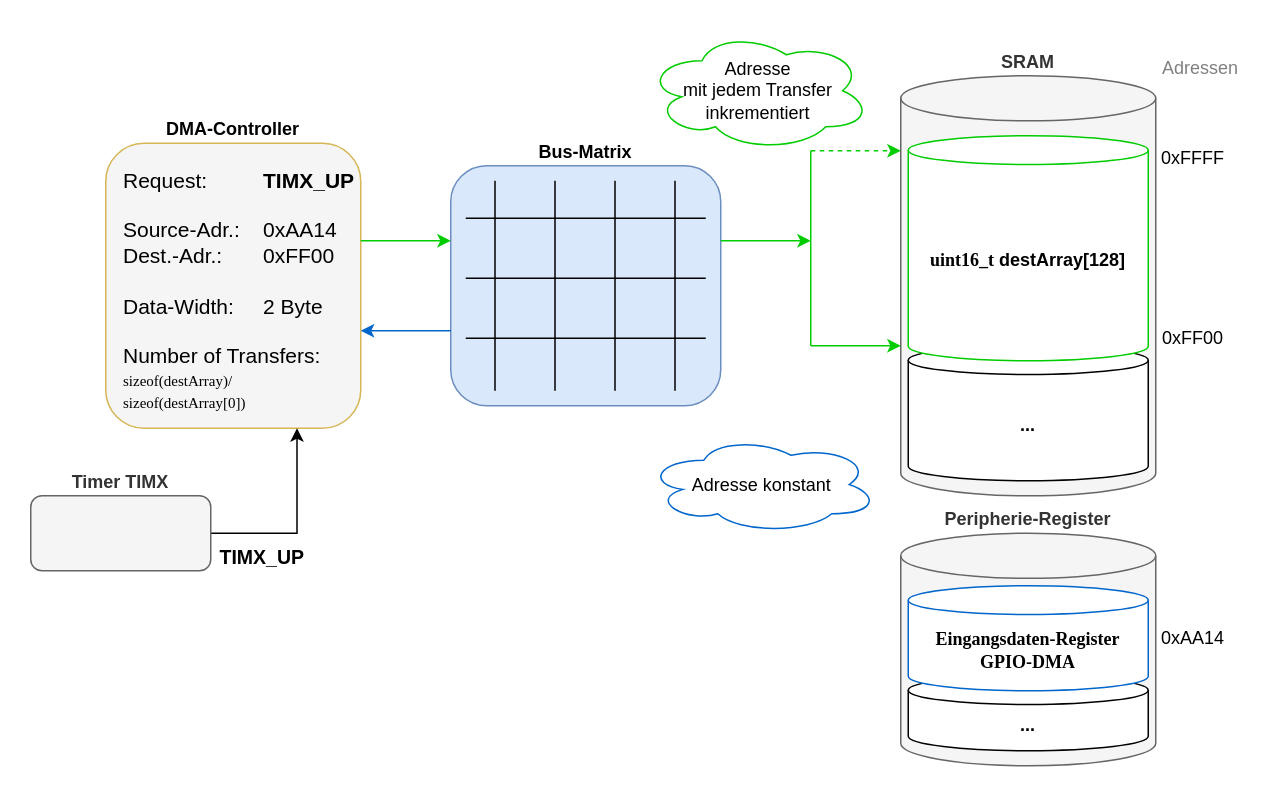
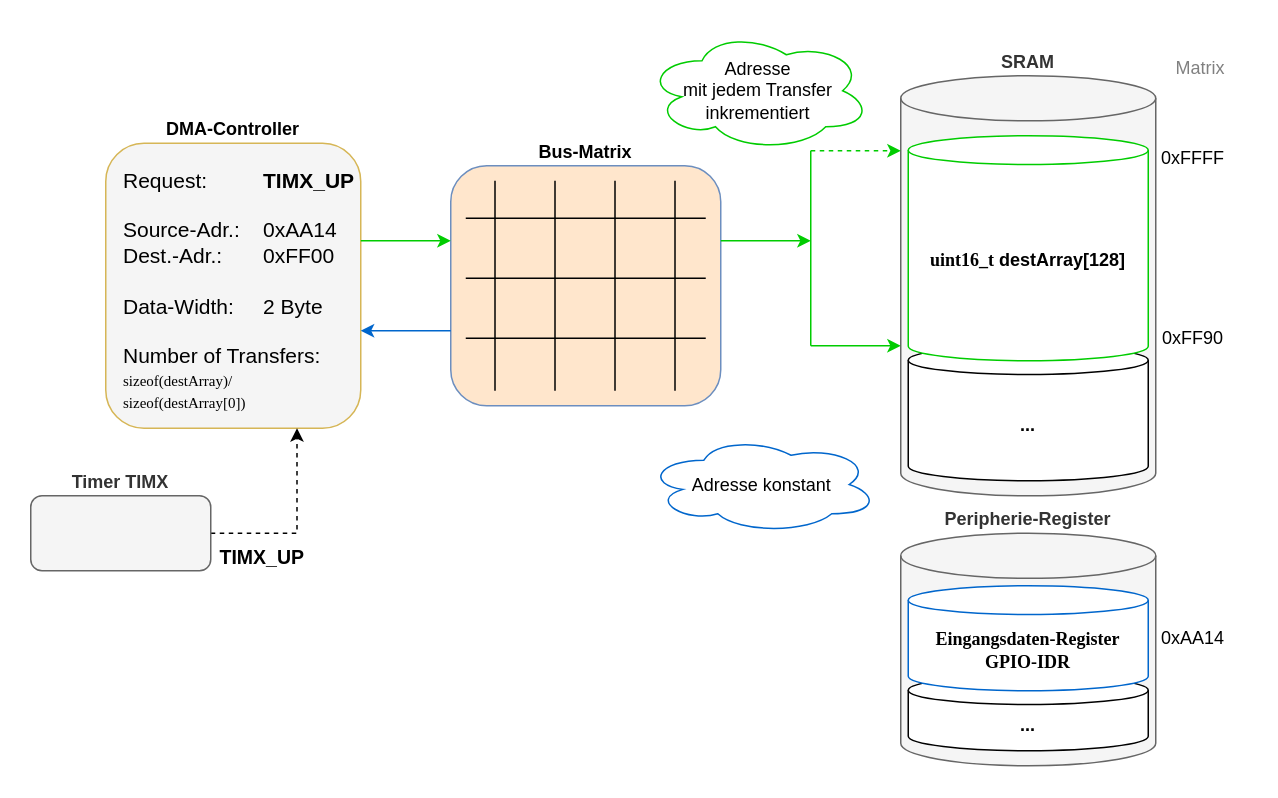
  <mxCell id="0" />
  <mxCell id="1" parent="0" />
  <mxCell id="2" value="" style="group" parent="1" vertex="1" connectable="0"><mxGeometry x="600" y="50" width="225" height="280" as="geometry" /></mxCell>
  <mxCell id="3" value="&lt;b&gt;SRAM&lt;/b&gt;" style="shape=cylinder3;whiteSpace=wrap;html=1;boundedLbl=1;backgroundOutline=1;size=15;labelPosition=center;verticalLabelPosition=top;align=center;verticalAlign=bottom;fillColor=#f5f5f5;fontColor=#333333;strokeColor=#666666;" parent="2" vertex="1"><mxGeometry width="170" height="280" as="geometry" /></mxCell>
  <mxCell id="4" value="&lt;b&gt;...&lt;/b&gt;" style="shape=cylinder3;whiteSpace=wrap;html=1;boundedLbl=1;backgroundOutline=1;size=9.6;" parent="2" vertex="1"><mxGeometry x="5" y="180" width="160" height="90" as="geometry" /></mxCell>
  <mxCell id="5" value="&lt;b&gt;&lt;font face=&quot;Lucida Console&quot;&gt;uint16_t&lt;/font&gt; destArray[128]&lt;/b&gt;" style="shape=cylinder3;whiteSpace=wrap;html=1;boundedLbl=1;backgroundOutline=1;size=9.6;strokeColor=#00CC00;" parent="2" vertex="1"><mxGeometry x="5" y="40" width="160" height="150" as="geometry" /></mxCell>
- <mxCell id="6" value="0xFF00" style="text;html=1;align=center;verticalAlign=middle;whiteSpace=wrap;rounded=0;" parent="2" vertex="1"><mxGeometry x="165" y="160" width="60" height="30" as="geometry" /></mxCell>
+ <mxCell id="6" value="0xFF90" style="text;html=1;align=center;verticalAlign=middle;whiteSpace=wrap;rounded=0;" parent="2" vertex="1"><mxGeometry x="165" y="160" width="60" height="30" as="geometry" /></mxCell>
  <mxCell id="7" value="0xFFFF" style="text;html=1;align=center;verticalAlign=middle;whiteSpace=wrap;rounded=0;" parent="2" vertex="1"><mxGeometry x="165" y="40" width="60" height="30" as="geometry" /></mxCell>
  <mxCell id="8" value="" style="group;labelPosition=center;verticalLabelPosition=top;align=center;verticalAlign=bottom;" parent="1" vertex="1" connectable="0"><mxGeometry x="300" y="110" width="180" height="160" as="geometry" /></mxCell>
- <mxCell id="9" value="&lt;b&gt;Bus-Matrix&lt;/b&gt;" style="rounded=1;whiteSpace=wrap;html=1;labelPosition=center;verticalLabelPosition=top;align=center;verticalAlign=bottom;fillColor=#dae8fc;strokeColor=#6c8ebf;" parent="8" vertex="1"><mxGeometry width="180" height="160" as="geometry" /></mxCell>
+ <mxCell id="9" value="&lt;b&gt;Bus-Matrix&lt;/b&gt;" style="rounded=1;whiteSpace=wrap;html=1;labelPosition=center;verticalLabelPosition=top;align=center;verticalAlign=bottom;fillColor=#ffe6cc;strokeColor=#6c8ebf;" parent="8" vertex="1"><mxGeometry width="180" height="160" as="geometry" /></mxCell>
  <mxCell id="10" value="" style="endArrow=none;html=1;rounded=0;" parent="8" edge="1"><mxGeometry width="50" height="50" relative="1" as="geometry"><mxPoint x="149.5" y="150" as="sourcePoint" /><mxPoint x="149.5" y="10" as="targetPoint" /></mxGeometry></mxCell>
  <mxCell id="11" value="" style="endArrow=none;html=1;rounded=0;" parent="8" edge="1"><mxGeometry width="50" height="50" relative="1" as="geometry"><mxPoint x="170" y="115" as="sourcePoint" /><mxPoint x="10" y="115" as="targetPoint" /></mxGeometry></mxCell>
  <mxCell id="12" value="" style="endArrow=none;html=1;rounded=0;" parent="8" edge="1"><mxGeometry width="50" height="50" relative="1" as="geometry"><mxPoint x="170" y="75" as="sourcePoint" /><mxPoint x="10" y="75" as="targetPoint" /></mxGeometry></mxCell>
  <mxCell id="13" value="" style="endArrow=none;html=1;rounded=0;" parent="8" edge="1"><mxGeometry width="50" height="50" relative="1" as="geometry"><mxPoint x="170" y="35" as="sourcePoint" /><mxPoint x="10" y="35" as="targetPoint" /></mxGeometry></mxCell>
  <mxCell id="14" value="" style="endArrow=none;html=1;rounded=0;" parent="8" edge="1"><mxGeometry width="50" height="50" relative="1" as="geometry"><mxPoint x="109.5" y="150" as="sourcePoint" /><mxPoint x="109.5" y="10" as="targetPoint" /></mxGeometry></mxCell>
  <mxCell id="15" value="" style="endArrow=none;html=1;rounded=0;" parent="8" edge="1"><mxGeometry width="50" height="50" relative="1" as="geometry"><mxPoint x="69.5" y="150" as="sourcePoint" /><mxPoint x="69.5" y="10" as="targetPoint" /></mxGeometry></mxCell>
  <mxCell id="16" value="" style="endArrow=none;html=1;rounded=0;" parent="8" edge="1"><mxGeometry width="50" height="50" relative="1" as="geometry"><mxPoint x="29.5" y="150" as="sourcePoint" /><mxPoint x="29.5" y="10" as="targetPoint" /></mxGeometry></mxCell>
  <mxCell id="17" value="&lt;b&gt;DMA-Controller&lt;/b&gt;" style="rounded=1;whiteSpace=wrap;html=1;labelPosition=center;verticalLabelPosition=top;align=center;verticalAlign=bottom;fillColor=#f5f5f5;strokeColor=#d6b656;" parent="1" vertex="1"><mxGeometry x="70" y="95" width="170" height="190" as="geometry" /></mxCell>
  <mxCell id="18" value="" style="endArrow=classic;html=1;rounded=0;strokeColor=light-dark(#00CC00,#EDEDED);" parent="1" edge="1"><mxGeometry width="50" height="50" relative="1" as="geometry"><mxPoint x="540" y="230" as="sourcePoint" /><mxPoint x="600" y="230" as="targetPoint" /></mxGeometry></mxCell>
  <mxCell id="19" value="" style="endArrow=classic;html=1;rounded=0;dashed=1;strokeColor=light-dark(#00CC00,#EDEDED);" parent="1" edge="1"><mxGeometry width="50" height="50" relative="1" as="geometry"><mxPoint x="540" y="100" as="sourcePoint" /><mxPoint x="600" y="100" as="targetPoint" /></mxGeometry></mxCell>
  <mxCell id="20" value="" style="endArrow=none;html=1;rounded=0;strokeColor=light-dark(#00CC00,#EDEDED);" parent="1" edge="1"><mxGeometry width="50" height="50" relative="1" as="geometry"><mxPoint x="540" y="100" as="sourcePoint" /><mxPoint x="540" y="230" as="targetPoint" /></mxGeometry></mxCell>
  <mxCell id="21" value="" style="endArrow=classic;html=1;rounded=0;strokeColor=light-dark(#00CC00,#EDEDED);" parent="1" edge="1"><mxGeometry width="50" height="50" relative="1" as="geometry"><mxPoint x="480" y="160" as="sourcePoint" /><mxPoint x="540" y="160" as="targetPoint" /></mxGeometry></mxCell>
  <mxCell id="22" value="" style="endArrow=classic;html=1;rounded=0;strokeColor=light-dark(#00CC00,#EDEDED);" parent="1" edge="1"><mxGeometry width="50" height="50" relative="1" as="geometry"><mxPoint x="240" y="160" as="sourcePoint" /><mxPoint x="300" y="160" as="targetPoint" /></mxGeometry></mxCell>
  <mxCell id="23" value="" style="endArrow=classic;html=1;rounded=0;strokeColor=#0066CC;" parent="1" edge="1"><mxGeometry width="50" height="50" relative="1" as="geometry"><mxPoint x="300" y="220" as="sourcePoint" /><mxPoint x="240" y="220" as="targetPoint" /></mxGeometry></mxCell>
  <mxCell id="24" value="&lt;font style=&quot;font-size: 14px;&quot;&gt;Request: &lt;span style=&quot;white-space: pre;&quot;&gt;&#09;&lt;/span&gt;&lt;span style=&quot;white-space: pre;&quot;&gt;&#09;&lt;/span&gt;&lt;b style=&quot;&quot;&gt;TIMX_UP&lt;/b&gt;&lt;/font&gt;&lt;div&gt;&lt;b&gt;&lt;font style=&quot;font-size: 14px;&quot;&gt;&lt;br&gt;&lt;/font&gt;&lt;/b&gt;&lt;div&gt;&lt;font style=&quot;font-size: 14px;&quot;&gt;Source-Adr.:&amp;nbsp;&lt;span style=&quot;white-space: pre;&quot;&gt;&#09;&lt;/span&gt;0xAA14&lt;/font&gt;&lt;/div&gt;&lt;div&gt;&lt;div&gt;&lt;font style=&quot;font-size: 14px;&quot;&gt;Dest.-Adr.:&amp;nbsp;&lt;span style=&quot;white-space: pre;&quot;&gt;&#09;&lt;/span&gt;0xFF00&lt;/font&gt;&lt;/div&gt;&lt;/div&gt;&lt;div&gt;&lt;font style=&quot;font-size: 14px;&quot;&gt;&lt;br&gt;&lt;/font&gt;&lt;/div&gt;&lt;div&gt;&lt;font style=&quot;font-size: 14px;&quot;&gt;Data-Width:&lt;span style=&quot;white-space: pre;&quot;&gt;&#09;&lt;/span&gt;2&amp;nbsp;Byte&lt;/font&gt;&lt;/div&gt;&lt;div&gt;&lt;font style=&quot;font-size: 14px;&quot;&gt;&lt;br&gt;&lt;/font&gt;&lt;/div&gt;&lt;div&gt;&lt;font style=&quot;font-size: 14px;&quot;&gt;Number of Transfers:&lt;/font&gt;&lt;/div&gt;&lt;div&gt;&lt;font style=&quot;font-size: 10px;&quot; face=&quot;Lucida Console&quot;&gt;sizeof(destArray)/&lt;/font&gt;&lt;/div&gt;&lt;div&gt;&lt;span style=&quot;background-color: transparent; color: light-dark(rgb(0, 0, 0), rgb(255, 255, 255)); font-family: &amp;quot;Lucida Console&amp;quot;; font-size: 10px;&quot;&gt;sizeof(destArray[0])&lt;/span&gt;&lt;/div&gt;&lt;div&gt;&lt;br&gt;&lt;/div&gt;&lt;/div&gt;" style="text;html=1;align=left;verticalAlign=middle;whiteSpace=wrap;rounded=0;" parent="1" vertex="1"><mxGeometry x="80" y="120" width="155" height="160" as="geometry" /></mxCell>
- <mxCell id="25" style="edgeStyle=orthogonalEdgeStyle;rounded=0;orthogonalLoop=1;jettySize=auto;html=1;exitX=1;exitY=0.5;exitDx=0;exitDy=0;entryX=0.75;entryY=1;entryDx=0;entryDy=0;" parent="1" source="27" target="17" edge="1"><mxGeometry relative="1" as="geometry" /></mxCell>
+ <mxCell id="25" style="edgeStyle=orthogonalEdgeStyle;rounded=0;orthogonalLoop=1;jettySize=auto;html=1;exitX=1;exitY=0.5;exitDx=0;exitDy=0;entryX=0.75;entryY=1;entryDx=0;entryDy=0;dashed=1;" parent="1" source="27" target="17" edge="1"><mxGeometry relative="1" as="geometry" /></mxCell>
  <mxCell id="26" value="&lt;b&gt;&lt;font style=&quot;font-size: 13px;&quot;&gt;TIMX_UP&lt;/font&gt;&lt;/b&gt;" style="edgeLabel;html=1;align=center;verticalAlign=middle;resizable=0;points=[];" parent="25" vertex="1" connectable="0"><mxGeometry x="-0.669" relative="1" as="geometry"><mxPoint x="12" y="15" as="offset" /></mxGeometry></mxCell>
  <mxCell id="27" value="&lt;b&gt;Timer TIMX&lt;/b&gt;" style="rounded=1;whiteSpace=wrap;html=1;labelPosition=center;verticalLabelPosition=top;align=center;verticalAlign=bottom;fillColor=#f5f5f5;fontColor=#333333;strokeColor=#666666;" parent="1" vertex="1"><mxGeometry x="20" y="330" width="120" height="50" as="geometry" /></mxCell>
- <mxCell id="28" value="Adressen" style="text;html=1;align=center;verticalAlign=middle;whiteSpace=wrap;rounded=0;fontColor=#808080;" parent="1" vertex="1"><mxGeometry x="770" y="30" width="60" height="30" as="geometry" /></mxCell>
+ <mxCell id="28" value="Matrix" style="text;html=1;align=center;verticalAlign=middle;whiteSpace=wrap;rounded=0;fontColor=#808080;" parent="1" vertex="1"><mxGeometry x="770" y="30" width="60" height="30" as="geometry" /></mxCell>
  <mxCell id="29" value="&lt;b&gt;Peripherie-Register&lt;/b&gt;" style="shape=cylinder3;whiteSpace=wrap;html=1;boundedLbl=1;backgroundOutline=1;size=15;labelPosition=center;verticalLabelPosition=top;align=center;verticalAlign=bottom;fillColor=#f5f5f5;fontColor=#333333;strokeColor=#666666;" parent="1" vertex="1"><mxGeometry x="600" y="355" width="170" height="155" as="geometry" /></mxCell>
  <mxCell id="30" value="&lt;b&gt;...&lt;/b&gt;" style="shape=cylinder3;whiteSpace=wrap;html=1;boundedLbl=1;backgroundOutline=1;size=9.6;" parent="1" vertex="1"><mxGeometry x="605" y="450" width="160" height="50" as="geometry" /></mxCell>
- <mxCell id="31" value="&lt;div&gt;&lt;font face=&quot;Lucida Console&quot;&gt;&lt;b&gt;Eingangsdaten-Register&lt;/b&gt;&lt;/font&gt;&lt;/div&gt;&lt;font face=&quot;Lucida Console&quot;&gt;&lt;b&gt;GPIO-DMA&lt;/b&gt;&lt;/font&gt;" style="shape=cylinder3;whiteSpace=wrap;html=1;boundedLbl=1;backgroundOutline=1;size=9.6;strokeColor=#0066CC;" parent="1" vertex="1"><mxGeometry x="605" y="390" width="160" height="70" as="geometry" /></mxCell>
+ <mxCell id="31" value="&lt;div&gt;&lt;font face=&quot;Lucida Console&quot;&gt;&lt;b&gt;Eingangsdaten-Register&lt;/b&gt;&lt;/font&gt;&lt;/div&gt;&lt;font face=&quot;Lucida Console&quot;&gt;&lt;b&gt;GPIO-IDR&lt;/b&gt;&lt;/font&gt;" style="shape=cylinder3;whiteSpace=wrap;html=1;boundedLbl=1;backgroundOutline=1;size=9.6;strokeColor=#0066CC;" parent="1" vertex="1"><mxGeometry x="605" y="390" width="160" height="70" as="geometry" /></mxCell>
  <mxCell id="32" value="0xAA14" style="text;html=1;align=center;verticalAlign=middle;whiteSpace=wrap;rounded=0;" parent="1" vertex="1"><mxGeometry x="765" y="410" width="60" height="30" as="geometry" /></mxCell>
  <mxCell id="33" value="Adresse&lt;div&gt;mit jedem Transfer inkrementiert&lt;/div&gt;" style="ellipse;shape=cloud;whiteSpace=wrap;html=1;strokeColor=#00CC00;" parent="1" vertex="1"><mxGeometry x="430" y="20" width="150" height="80" as="geometry" /></mxCell>
  <mxCell id="34" value="Adresse konstant" style="ellipse;shape=cloud;whiteSpace=wrap;html=1;strokeColor=#0066CC;" parent="1" vertex="1"><mxGeometry x="430" y="290" width="155" height="65" as="geometry" /></mxCell>
